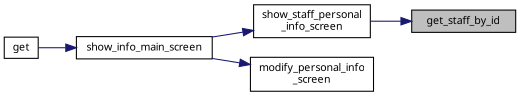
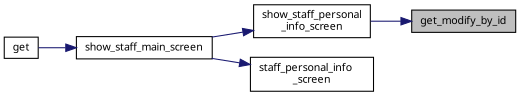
  digraph {
    fontname="Noto Sans"
    rankdir=RL
    node [color=black fillcolor=white fontname="Noto Sans" fontsize=10 shape=record style=filled]
    edge [color=midnightblue dir=back fontname="Noto Sans" fontsize=10 labelfontname=Helvetica labelfontsize=10 style=solid]
-   n1 [fillcolor=grey75 fontcolor=black height=0.2 label=get_staff_by_id width=0.4]
+   n1 [fillcolor=grey75 fontcolor=black height=0.2 label=get_modify_by_id width=0.4]
    n2 [height=0.2 label="show_staff_personal\l_info_screen" width=0.4]
-   n3 [height=0.2 label="modify_personal_info\l_screen" width=0.4]
-   n4 [height=0.2 label=show_info_main_screen width=0.4]
+   n3 [height=0.2 label="staff_personal_info\l_screen" width=0.4]
+   n4 [height=0.2 label=show_staff_main_screen width=0.4]
    n5 [height=0.2 label=get width=0.4]
    n1 -> n2
    n2 -> n4
    n3 -> n4
    n4 -> n5
  }
